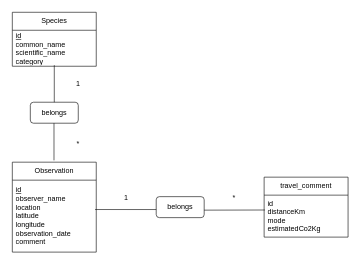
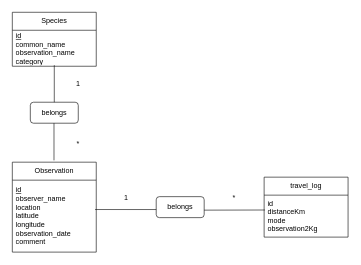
  <mxCell id="0" />
  <mxCell id="1" parent="0" />
  <mxCell id="2" value="Species" style="swimlane;fontStyle=0;childLayout=stackLayout;horizontal=1;startSize=30;horizontalStack=0;resizeParent=1;resizeParentMax=0;resizeLast=0;collapsible=1;marginBottom=0;whiteSpace=wrap;html=1;" parent="1" vertex="1"><mxGeometry x="20" y="20" width="140" height="90" as="geometry" /></mxCell>
- <mxCell id="3" value="&lt;div&gt;&lt;u&gt;id&lt;/u&gt;&lt;/div&gt;&lt;div&gt;common_name&lt;/div&gt;&lt;div&gt;scientific_name&lt;/div&gt;&lt;div&gt;category&lt;/div&gt;" style="text;strokeColor=none;fillColor=none;align=left;verticalAlign=middle;spacingLeft=4;spacingRight=4;overflow=hidden;points=[[0,0.5],[1,0.5]];portConstraint=eastwest;rotatable=0;whiteSpace=wrap;html=1;" parent="2" vertex="1"><mxGeometry y="30" width="140" height="60" as="geometry" /></mxCell>
+ <mxCell id="3" value="&lt;div&gt;&lt;u&gt;id&lt;/u&gt;&lt;/div&gt;&lt;div&gt;common_name&lt;/div&gt;&lt;div&gt;observation_name&lt;/div&gt;&lt;div&gt;category&lt;/div&gt;" style="text;strokeColor=none;fillColor=none;align=left;verticalAlign=middle;spacingLeft=4;spacingRight=4;overflow=hidden;points=[[0,0.5],[1,0.5]];portConstraint=eastwest;rotatable=0;whiteSpace=wrap;html=1;" parent="2" vertex="1"><mxGeometry y="30" width="140" height="60" as="geometry" /></mxCell>
  <mxCell id="4" value="Observation" style="swimlane;fontStyle=0;childLayout=stackLayout;horizontal=1;startSize=30;horizontalStack=0;resizeParent=1;resizeParentMax=0;resizeLast=0;collapsible=1;marginBottom=0;whiteSpace=wrap;html=1;" parent="1" vertex="1"><mxGeometry x="20" y="270" width="140" height="150" as="geometry" /></mxCell>
  <mxCell id="5" value="&lt;div&gt;&lt;u&gt;id&lt;/u&gt;&lt;/div&gt;&lt;div&gt;observer_name&lt;/div&gt;&lt;div&gt;location&lt;/div&gt;&lt;div&gt;latitude&lt;/div&gt;&lt;div&gt;longitude&lt;/div&gt;&lt;div&gt;observation_date&lt;/div&gt;&lt;div&gt;comment&lt;/div&gt;" style="text;strokeColor=none;fillColor=none;align=left;verticalAlign=middle;spacingLeft=4;spacingRight=4;overflow=hidden;points=[[0,0.5],[1,0.5]];portConstraint=eastwest;rotatable=0;whiteSpace=wrap;html=1;" parent="4" vertex="1"><mxGeometry y="30" width="140" height="120" as="geometry" /></mxCell>
- <mxCell id="6" value="travel_comment" style="swimlane;fontStyle=0;childLayout=stackLayout;horizontal=1;startSize=30;horizontalStack=0;resizeParent=1;resizeParentMax=0;resizeLast=0;collapsible=1;marginBottom=0;whiteSpace=wrap;html=1;" parent="1" vertex="1"><mxGeometry x="440" y="295" width="140" height="100" as="geometry" /></mxCell>
- <mxCell id="7" value="&lt;div&gt;id&lt;/div&gt;&lt;div&gt;distanceKm&lt;/div&gt;&lt;div&gt;mode&lt;/div&gt;&lt;div&gt;estimatedCo2Kg&lt;/div&gt;" style="text;strokeColor=none;fillColor=none;align=left;verticalAlign=middle;spacingLeft=4;spacingRight=4;overflow=hidden;points=[[0,0.5],[1,0.5]];portConstraint=eastwest;rotatable=0;whiteSpace=wrap;html=1;" parent="6" vertex="1"><mxGeometry y="30" width="140" height="70" as="geometry" /></mxCell>
+ <mxCell id="6" value="travel_log" style="swimlane;fontStyle=0;childLayout=stackLayout;horizontal=1;startSize=30;horizontalStack=0;resizeParent=1;resizeParentMax=0;resizeLast=0;collapsible=1;marginBottom=0;whiteSpace=wrap;html=1;" parent="1" vertex="1"><mxGeometry x="440" y="295" width="140" height="100" as="geometry" /></mxCell>
+ <mxCell id="7" value="&lt;div&gt;id&lt;/div&gt;&lt;div&gt;distanceKm&lt;/div&gt;&lt;div&gt;mode&lt;/div&gt;&lt;div&gt;observation2Kg&lt;/div&gt;" style="text;strokeColor=none;fillColor=none;align=left;verticalAlign=middle;spacingLeft=4;spacingRight=4;overflow=hidden;points=[[0,0.5],[1,0.5]];portConstraint=eastwest;rotatable=0;whiteSpace=wrap;html=1;" parent="6" vertex="1"><mxGeometry y="30" width="140" height="70" as="geometry" /></mxCell>
  <mxCell id="8" value="belongs" style="rounded=1;whiteSpace=wrap;html=1;" parent="1" vertex="1"><mxGeometry x="260" y="327.5" width="80" height="35" as="geometry" /></mxCell>
  <mxCell id="9" value="" style="endArrow=none;html=1;rounded=0;exitX=0.986;exitY=0.408;exitDx=0;exitDy=0;exitPerimeter=0;" parent="1" source="5" edge="1"><mxGeometry width="50" height="50" relative="1" as="geometry"><mxPoint x="170" y="340" as="sourcePoint" /><mxPoint x="260" y="349" as="targetPoint" /></mxGeometry></mxCell>
  <mxCell id="10" value="" style="endArrow=none;html=1;rounded=0;entryX=0.009;entryY=0.354;entryDx=0;entryDy=0;entryPerimeter=0;" parent="1" target="7" edge="1"><mxGeometry width="50" height="50" relative="1" as="geometry"><mxPoint x="340" y="350" as="sourcePoint" /><mxPoint x="300" y="230" as="targetPoint" /></mxGeometry></mxCell>
  <mxCell id="11" value="1" style="text;html=1;align=center;verticalAlign=middle;whiteSpace=wrap;rounded=0;" parent="1" vertex="1"><mxGeometry x="190" y="320" width="40" height="20" as="geometry" /></mxCell>
  <mxCell id="12" value="*" style="text;html=1;align=center;verticalAlign=middle;whiteSpace=wrap;rounded=0;" parent="1" vertex="1"><mxGeometry x="370" y="320" width="40" height="20" as="geometry" /></mxCell>
  <mxCell id="13" value="belongs" style="rounded=1;whiteSpace=wrap;html=1;" parent="1" vertex="1"><mxGeometry x="50" y="170" width="80" height="35" as="geometry" /></mxCell>
  <mxCell id="14" value="" style="endArrow=none;html=1;rounded=0;exitX=0.5;exitY=0;exitDx=0;exitDy=0;entryX=0.5;entryY=0.97;entryDx=0;entryDy=0;entryPerimeter=0;" parent="1" source="13" target="3" edge="1"><mxGeometry width="50" height="50" relative="1" as="geometry"><mxPoint x="250" y="280" as="sourcePoint" /><mxPoint x="300" y="230" as="targetPoint" /></mxGeometry></mxCell>
  <mxCell id="15" value="" style="endArrow=none;html=1;rounded=0;exitX=0.5;exitY=0;exitDx=0;exitDy=0;entryX=0.5;entryY=0.97;entryDx=0;entryDy=0;entryPerimeter=0;" parent="1" edge="1"><mxGeometry width="50" height="50" relative="1" as="geometry"><mxPoint x="89.5" y="267" as="sourcePoint" /><mxPoint x="89.5" y="205" as="targetPoint" /></mxGeometry></mxCell>
  <mxCell id="16" value="1" style="text;html=1;align=center;verticalAlign=middle;whiteSpace=wrap;rounded=0;" parent="1" vertex="1"><mxGeometry x="110" y="130" width="40" height="20" as="geometry" /></mxCell>
  <mxCell id="17" value="*" style="text;html=1;align=center;verticalAlign=middle;whiteSpace=wrap;rounded=0;" parent="1" vertex="1"><mxGeometry x="110" y="230" width="40" height="20" as="geometry" /></mxCell>
